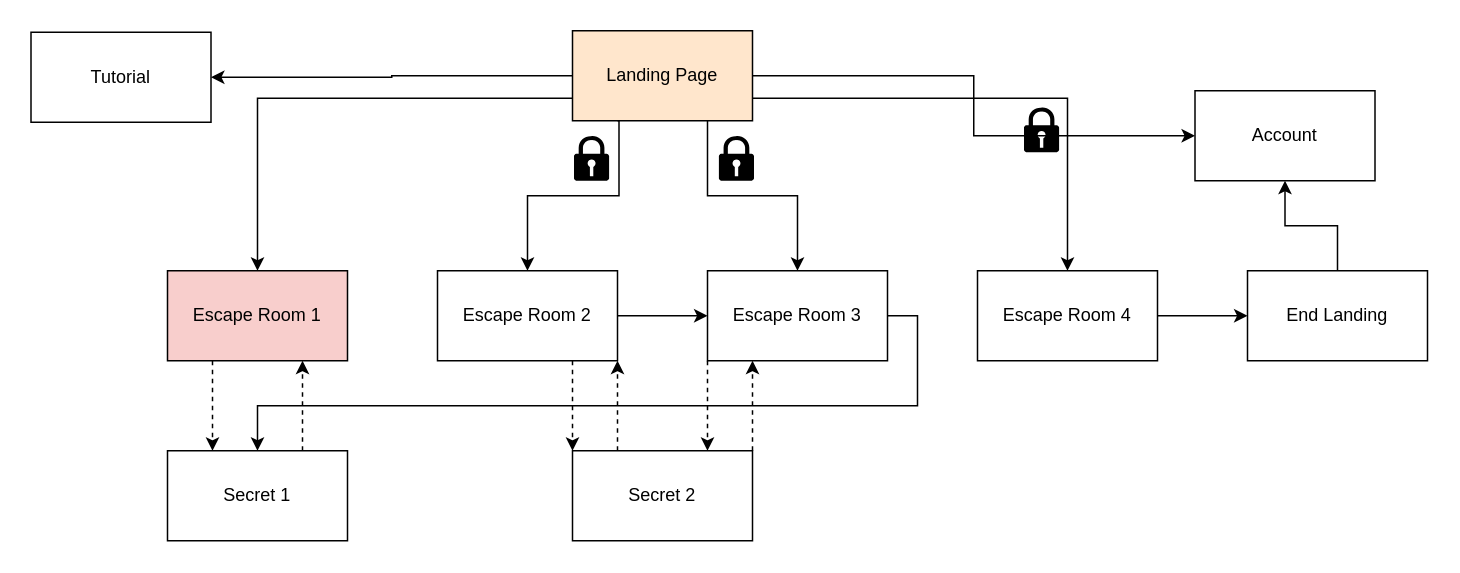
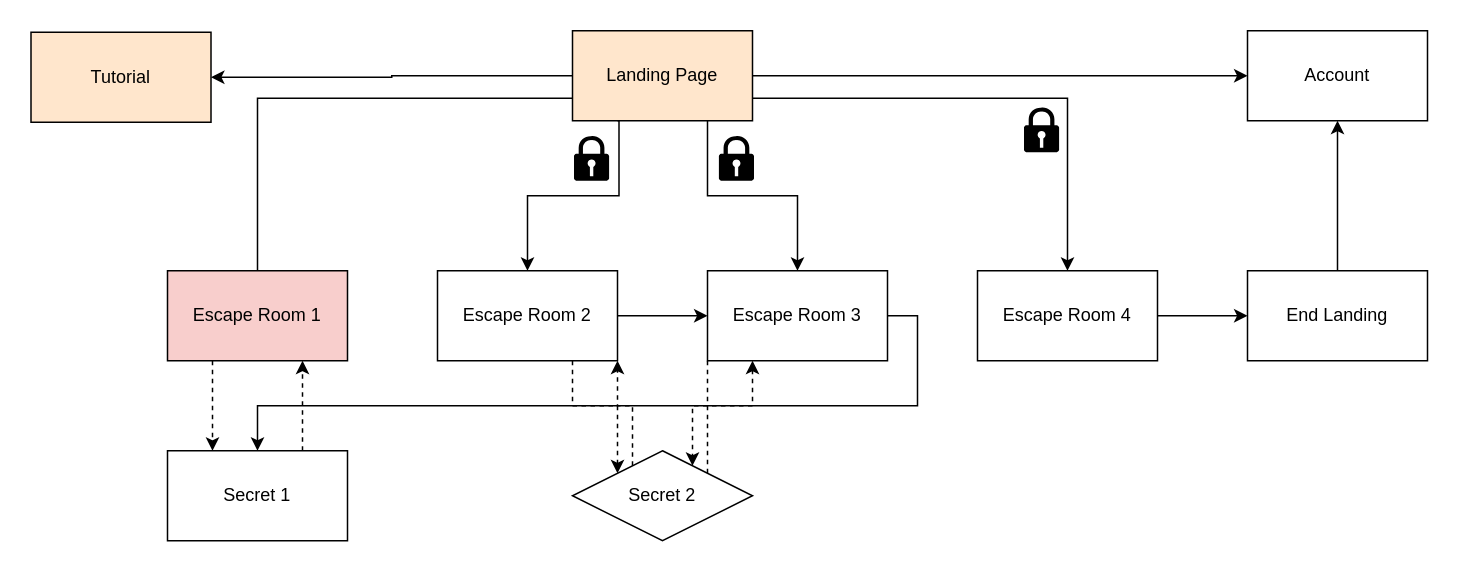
  <mxCell id="0" />
  <mxCell id="1" parent="0" />
  <mxCell id="2" style="edgeStyle=orthogonalEdgeStyle;rounded=0;orthogonalLoop=1;jettySize=auto;html=1;exitX=0.25;exitY=1;exitDx=0;exitDy=0;entryX=0.5;entryY=0;entryDx=0;entryDy=0;" edge="1" parent="1" source="8" target="13"><mxGeometry relative="1" as="geometry"><Array as="points"><mxPoint x="412" y="130" /><mxPoint x="351" y="130" /></Array></mxGeometry></mxCell>
- <mxCell id="3" style="edgeStyle=orthogonalEdgeStyle;rounded=0;orthogonalLoop=1;jettySize=auto;html=1;exitX=0;exitY=0.75;exitDx=0;exitDy=0;entryX=0.5;entryY=0;entryDx=0;entryDy=0;" edge="1" parent="1" source="8" target="10"><mxGeometry relative="1" as="geometry"><Array as="points"><mxPoint x="171" y="65" /></Array></mxGeometry></mxCell>
+ <mxCell id="3" style="edgeStyle=orthogonalEdgeStyle;rounded=0;orthogonalLoop=1;jettySize=auto;html=1;exitX=0;exitY=0.75;exitDx=0;exitDy=0;entryX=0.5;entryY=0;entryDx=0;entryDy=0;endArrow=none;" edge="1" parent="1" source="8" target="10"><mxGeometry relative="1" as="geometry"><Array as="points"><mxPoint x="171" y="65" /></Array></mxGeometry></mxCell>
  <mxCell id="4" style="edgeStyle=orthogonalEdgeStyle;rounded=0;orthogonalLoop=1;jettySize=auto;html=1;exitX=0.75;exitY=1;exitDx=0;exitDy=0;entryX=0.5;entryY=0;entryDx=0;entryDy=0;" edge="1" parent="1" source="8" target="16"><mxGeometry relative="1" as="geometry" /></mxCell>
  <mxCell id="5" style="edgeStyle=orthogonalEdgeStyle;rounded=0;orthogonalLoop=1;jettySize=auto;html=1;exitX=1;exitY=0.75;exitDx=0;exitDy=0;entryX=0.5;entryY=0;entryDx=0;entryDy=0;" edge="1" parent="1" source="8" target="18"><mxGeometry relative="1" as="geometry" /></mxCell>
  <mxCell id="6" style="edgeStyle=orthogonalEdgeStyle;rounded=0;orthogonalLoop=1;jettySize=auto;html=1;exitX=0;exitY=0.5;exitDx=0;exitDy=0;entryX=1;entryY=0.5;entryDx=0;entryDy=0;" edge="1" parent="1" source="8" target="27"><mxGeometry relative="1" as="geometry" /></mxCell>
  <mxCell id="7" style="edgeStyle=orthogonalEdgeStyle;rounded=0;orthogonalLoop=1;jettySize=auto;html=1;exitX=1;exitY=0.5;exitDx=0;exitDy=0;entryX=0;entryY=0.5;entryDx=0;entryDy=0;" edge="1" parent="1" source="8" target="28"><mxGeometry relative="1" as="geometry" /></mxCell>
  <mxCell id="8" value="Landing Page" style="rounded=0;whiteSpace=wrap;html=1;fillColor=#ffe6cc;" vertex="1" parent="1"><mxGeometry x="381" y="20" width="120" height="60" as="geometry" /></mxCell>
  <mxCell id="9" style="edgeStyle=orthogonalEdgeStyle;rounded=0;orthogonalLoop=1;jettySize=auto;html=1;exitX=0.25;exitY=1;exitDx=0;exitDy=0;entryX=0.25;entryY=0;entryDx=0;entryDy=0;dashed=1;" edge="1" parent="1" source="10" target="23"><mxGeometry relative="1" as="geometry" /></mxCell>
  <mxCell id="10" value="Escape Room 1" style="rounded=0;whiteSpace=wrap;html=1;fillColor=#f8cecc;" vertex="1" parent="1"><mxGeometry x="111" y="180" width="120" height="60" as="geometry" /></mxCell>
  <mxCell id="11" style="edgeStyle=orthogonalEdgeStyle;rounded=0;orthogonalLoop=1;jettySize=auto;html=1;exitX=1;exitY=0.5;exitDx=0;exitDy=0;entryX=0;entryY=0.5;entryDx=0;entryDy=0;" edge="1" parent="1" source="13" target="16"><mxGeometry relative="1" as="geometry" /></mxCell>
  <mxCell id="12" style="edgeStyle=orthogonalEdgeStyle;rounded=0;orthogonalLoop=1;jettySize=auto;html=1;exitX=0.75;exitY=1;exitDx=0;exitDy=0;entryX=0;entryY=0;entryDx=0;entryDy=0;dashed=1;" edge="1" parent="1" source="13" target="26"><mxGeometry relative="1" as="geometry" /></mxCell>
  <mxCell id="13" value="Escape Room 2" style="rounded=0;whiteSpace=wrap;html=1;" vertex="1" parent="1"><mxGeometry x="291" y="180" width="120" height="60" as="geometry" /></mxCell>
  <mxCell id="14" style="edgeStyle=orthogonalEdgeStyle;rounded=0;orthogonalLoop=1;jettySize=auto;html=1;exitX=1;exitY=0.5;exitDx=0;exitDy=0;" edge="1" parent="1" source="16" target="23"><mxGeometry relative="1" as="geometry" /></mxCell>
  <mxCell id="15" style="edgeStyle=orthogonalEdgeStyle;rounded=0;orthogonalLoop=1;jettySize=auto;html=1;exitX=0;exitY=1;exitDx=0;exitDy=0;entryX=0.75;entryY=0;entryDx=0;entryDy=0;dashed=1;" edge="1" parent="1" source="16" target="26"><mxGeometry relative="1" as="geometry" /></mxCell>
  <mxCell id="16" value="Escape Room 3" style="rounded=0;whiteSpace=wrap;html=1;" vertex="1" parent="1"><mxGeometry x="471" y="180" width="120" height="60" as="geometry" /></mxCell>
  <mxCell id="17" style="edgeStyle=orthogonalEdgeStyle;rounded=0;orthogonalLoop=1;jettySize=auto;html=1;exitX=1;exitY=0.5;exitDx=0;exitDy=0;entryX=0;entryY=0.5;entryDx=0;entryDy=0;" edge="1" parent="1" source="18" target="30"><mxGeometry relative="1" as="geometry"><mxPoint x="741" y="298" as="targetPoint" /></mxGeometry></mxCell>
  <mxCell id="18" value="Escape Room 4" style="rounded=0;whiteSpace=wrap;html=1;" vertex="1" parent="1"><mxGeometry x="651" y="180" width="120" height="60" as="geometry" /></mxCell>
  <mxCell id="19" value="" style="sketch=0;aspect=fixed;pointerEvents=1;shadow=0;dashed=0;html=1;strokeColor=none;labelPosition=center;verticalLabelPosition=bottom;verticalAlign=top;align=center;fillColor=#000000;shape=mxgraph.mscae.enterprise.lock" vertex="1" parent="1"><mxGeometry x="382" y="90" width="23.4" height="30" as="geometry" /></mxCell>
  <mxCell id="20" value="" style="sketch=0;aspect=fixed;pointerEvents=1;shadow=0;dashed=0;html=1;strokeColor=none;labelPosition=center;verticalLabelPosition=bottom;verticalAlign=top;align=center;fillColor=#000000;shape=mxgraph.mscae.enterprise.lock" vertex="1" parent="1"><mxGeometry x="478.6" y="90" width="23.4" height="30" as="geometry" /></mxCell>
  <mxCell id="21" value="" style="sketch=0;aspect=fixed;pointerEvents=1;shadow=0;dashed=0;html=1;strokeColor=none;labelPosition=center;verticalLabelPosition=bottom;verticalAlign=top;align=center;fillColor=#000000;shape=mxgraph.mscae.enterprise.lock" vertex="1" parent="1"><mxGeometry x="682" y="71" width="23.4" height="30" as="geometry" /></mxCell>
  <mxCell id="22" style="edgeStyle=orthogonalEdgeStyle;rounded=0;orthogonalLoop=1;jettySize=auto;html=1;exitX=0.75;exitY=0;exitDx=0;exitDy=0;entryX=0.75;entryY=1;entryDx=0;entryDy=0;dashed=1;" edge="1" parent="1" source="23" target="10"><mxGeometry relative="1" as="geometry" /></mxCell>
  <mxCell id="23" value="Secret 1" style="rounded=0;whiteSpace=wrap;html=1;" vertex="1" parent="1"><mxGeometry x="111" y="300" width="120" height="60" as="geometry" /></mxCell>
  <mxCell id="24" style="edgeStyle=orthogonalEdgeStyle;rounded=0;orthogonalLoop=1;jettySize=auto;html=1;exitX=0.25;exitY=0;exitDx=0;exitDy=0;entryX=1;entryY=1;entryDx=0;entryDy=0;dashed=1;" edge="1" parent="1" source="26" target="13"><mxGeometry relative="1" as="geometry" /></mxCell>
  <mxCell id="25" style="edgeStyle=orthogonalEdgeStyle;rounded=0;orthogonalLoop=1;jettySize=auto;html=1;exitX=1;exitY=0;exitDx=0;exitDy=0;entryX=0.25;entryY=1;entryDx=0;entryDy=0;dashed=1;" edge="1" parent="1" source="26" target="16"><mxGeometry relative="1" as="geometry" /></mxCell>
- <mxCell id="26" value="Secret 2" style="rounded=0;whiteSpace=wrap;html=1;" vertex="1" parent="1"><mxGeometry x="381" y="300" width="120" height="60" as="geometry" /></mxCell>
- <mxCell id="27" value="Tutorial" style="rounded=0;whiteSpace=wrap;html=1;" vertex="1" parent="1"><mxGeometry x="20" y="21" width="120" height="60" as="geometry" /></mxCell>
- <mxCell id="28" value="Account" style="rounded=0;whiteSpace=wrap;html=1;" vertex="1" parent="1"><mxGeometry x="796" y="60" width="120" height="60" as="geometry" /></mxCell>
+ <mxCell id="26" value="Secret 2" style="rhombus;whiteSpace=wrap;html=1;" vertex="1" parent="1"><mxGeometry x="381" y="300" width="120" height="60" as="geometry" /></mxCell>
+ <mxCell id="27" value="Tutorial" style="rounded=0;whiteSpace=wrap;html=1;fillColor=#ffe6cc;" vertex="1" parent="1"><mxGeometry x="20" y="21" width="120" height="60" as="geometry" /></mxCell>
+ <mxCell id="28" value="Account" style="rounded=0;whiteSpace=wrap;html=1;" vertex="1" parent="1"><mxGeometry x="831" y="20" width="120" height="60" as="geometry" /></mxCell>
  <mxCell id="29" style="edgeStyle=orthogonalEdgeStyle;rounded=0;orthogonalLoop=1;jettySize=auto;html=1;exitX=0.5;exitY=0;exitDx=0;exitDy=0;entryX=0.5;entryY=1;entryDx=0;entryDy=0;" edge="1" parent="1" source="30" target="28"><mxGeometry relative="1" as="geometry" /></mxCell>
  <mxCell id="30" value="End Landing" style="rounded=0;whiteSpace=wrap;html=1;" vertex="1" parent="1"><mxGeometry x="831" y="180" width="120" height="60" as="geometry" /></mxCell>
